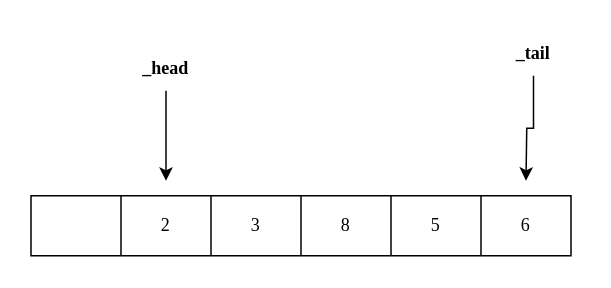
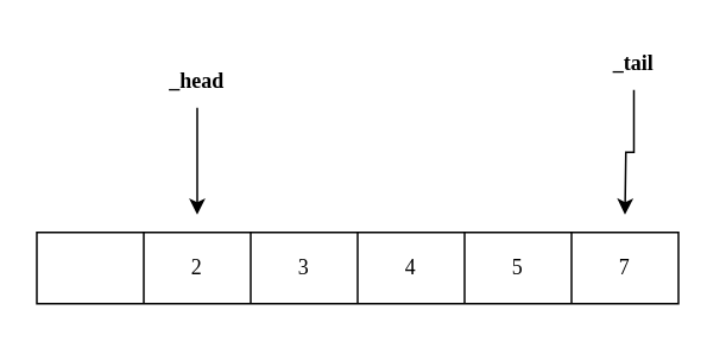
  <mxCell id="0" />
  <mxCell id="1" parent="0" />
  <mxCell id="2" value="" style="shape=table;html=1;whiteSpace=wrap;startSize=0;container=1;collapsible=0;childLayout=tableLayout;fontFamily=Comic Sans MS;" vertex="1" parent="1"><mxGeometry x="20" y="130" width="360" height="40" as="geometry" /></mxCell>
  <mxCell id="3" value="" style="shape=tableRow;horizontal=0;startSize=0;swimlaneHead=0;swimlaneBody=0;top=0;left=0;bottom=0;right=0;collapsible=0;dropTarget=0;fillColor=none;points=[[0,0.5],[1,0.5]];portConstraint=eastwest;fontFamily=Comic Sans MS;" vertex="1" parent="2"><mxGeometry width="360" height="40" as="geometry" /></mxCell>
  <mxCell id="4" value="" style="shape=partialRectangle;html=1;whiteSpace=wrap;connectable=0;fillColor=none;top=0;left=0;bottom=0;right=0;overflow=hidden;fontFamily=Comic Sans MS;" vertex="1" parent="3"><mxGeometry width="60" height="40" as="geometry"><mxRectangle width="60" height="40" as="alternateBounds" /></mxGeometry></mxCell>
  <mxCell id="5" value="2" style="shape=partialRectangle;html=1;whiteSpace=wrap;connectable=0;fillColor=none;top=0;left=0;bottom=0;right=0;overflow=hidden;fontFamily=Comic Sans MS;" vertex="1" parent="3"><mxGeometry x="60" width="60" height="40" as="geometry"><mxRectangle width="60" height="40" as="alternateBounds" /></mxGeometry></mxCell>
  <mxCell id="6" value="3" style="shape=partialRectangle;html=1;whiteSpace=wrap;connectable=0;fillColor=none;top=0;left=0;bottom=0;right=0;overflow=hidden;fontFamily=Comic Sans MS;" vertex="1" parent="3"><mxGeometry x="120" width="60" height="40" as="geometry"><mxRectangle width="60" height="40" as="alternateBounds" /></mxGeometry></mxCell>
- <mxCell id="7" value="8" style="shape=partialRectangle;html=1;whiteSpace=wrap;connectable=0;fillColor=none;top=0;left=0;bottom=0;right=0;overflow=hidden;fontFamily=Comic Sans MS;" vertex="1" parent="3"><mxGeometry x="180" width="60" height="40" as="geometry"><mxRectangle width="60" height="40" as="alternateBounds" /></mxGeometry></mxCell>
+ <mxCell id="7" value="4" style="shape=partialRectangle;html=1;whiteSpace=wrap;connectable=0;fillColor=none;top=0;left=0;bottom=0;right=0;overflow=hidden;fontFamily=Comic Sans MS;" vertex="1" parent="3"><mxGeometry x="180" width="60" height="40" as="geometry"><mxRectangle width="60" height="40" as="alternateBounds" /></mxGeometry></mxCell>
  <mxCell id="8" value="5" style="shape=partialRectangle;html=1;whiteSpace=wrap;connectable=0;fillColor=none;top=0;left=0;bottom=0;right=0;overflow=hidden;fontFamily=Comic Sans MS;" vertex="1" parent="3"><mxGeometry x="240" width="60" height="40" as="geometry"><mxRectangle width="60" height="40" as="alternateBounds" /></mxGeometry></mxCell>
- <mxCell id="9" value="6" style="shape=partialRectangle;html=1;whiteSpace=wrap;connectable=0;fillColor=none;top=0;left=0;bottom=0;right=0;overflow=hidden;fontFamily=Comic Sans MS;" vertex="1" parent="3"><mxGeometry x="300" width="60" height="40" as="geometry"><mxRectangle width="60" height="40" as="alternateBounds" /></mxGeometry></mxCell>
+ <mxCell id="9" value="7" style="shape=partialRectangle;html=1;whiteSpace=wrap;connectable=0;fillColor=none;top=0;left=0;bottom=0;right=0;overflow=hidden;fontFamily=Comic Sans MS;" vertex="1" parent="3"><mxGeometry x="300" width="60" height="40" as="geometry"><mxRectangle width="60" height="40" as="alternateBounds" /></mxGeometry></mxCell>
  <mxCell id="10" style="edgeStyle=orthogonalEdgeStyle;rounded=0;orthogonalLoop=1;jettySize=auto;html=1;fontFamily=Comic Sans MS;" edge="1" parent="1" source="11"><mxGeometry relative="1" as="geometry"><mxPoint x="110" y="120" as="targetPoint" /></mxGeometry></mxCell>
  <mxCell id="11" value="&lt;b&gt;_head&lt;/b&gt;" style="text;html=1;strokeColor=none;fillColor=none;align=center;verticalAlign=middle;whiteSpace=wrap;rounded=0;fontFamily=Comic Sans MS;" vertex="1" parent="1"><mxGeometry x="80" y="30" width="60" height="30" as="geometry" /></mxCell>
  <mxCell id="12" style="edgeStyle=orthogonalEdgeStyle;rounded=0;orthogonalLoop=1;jettySize=auto;html=1;fontFamily=Comic Sans MS;" edge="1" parent="1" source="13"><mxGeometry relative="1" as="geometry"><mxPoint x="350" y="120" as="targetPoint" /></mxGeometry></mxCell>
  <mxCell id="13" value="&lt;b&gt;_tail&lt;/b&gt;" style="text;html=1;strokeColor=none;fillColor=none;align=center;verticalAlign=middle;whiteSpace=wrap;rounded=0;fontFamily=Comic Sans MS;" vertex="1" parent="1"><mxGeometry x="325" y="20" width="60" height="30" as="geometry" /></mxCell>
